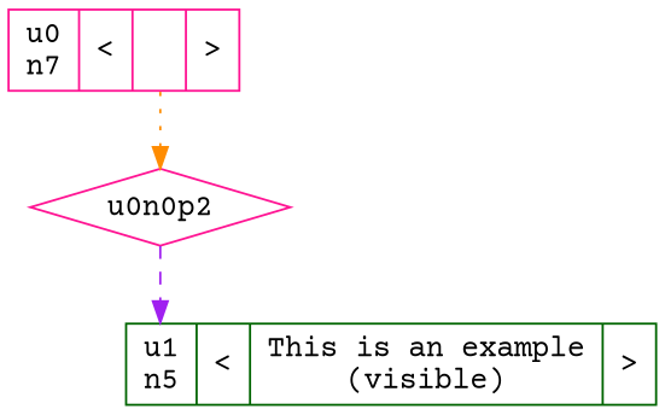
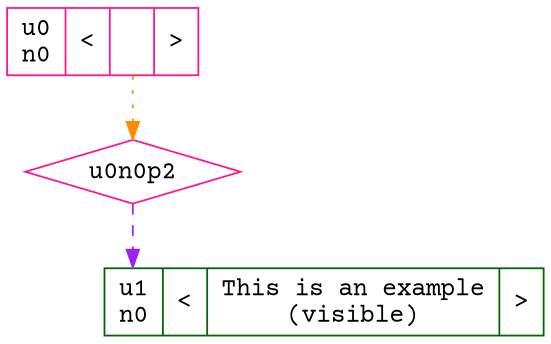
  digraph {
    fontname="Courier Prime"
    node [color=deeppink fontname="Courier Prime" shape=record]
    edge [fontname="Courier Prime"]
    n1 [label=u0n0p2 shape=diamond]
-   n2 [color=darkgreen label="<f0>u1\nn5|<f0a>\<|<f1>This is an example\n(visible)|<fe>\>"]
-   n3 [label="<f0>u0\nn7|<f0a>\<|<f1>|<fe>\>"]
+   n2 [color=darkgreen label="<f0>u1\nn0|<f0a>\<|<f1>This is an example\n(visible)|<fe>\>"]
+   n3 [label="<f0>u0\nn0|<f0a>\<|<f1>|<fe>\>"]
    n1 -> n2 [color=purple headport=f0 style=dashed]
    n3 -> n1 [color=darkorange style=dotted tailport=f1]
  }
